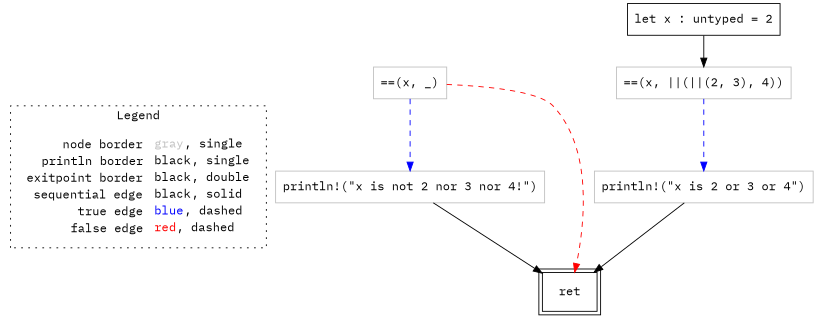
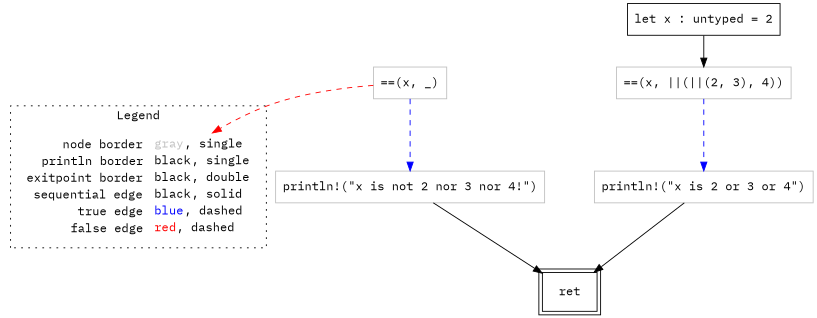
  digraph {
    fontname="IBM Plex Mono"
    node [fontname="IBM Plex Mono" shape=rect color=gray]
    edge [color=black fontname="IBM Plex Mono"]
    n1 [label=<<table border="0" cellpadding="2" cellspacing="0" cellborder="0"><tr><td align="right">node border&nbsp;</td><td align="left"><font color="gray">gray</font>, single</td></tr><tr><td align="right">println border&nbsp;</td><td align="left"><font color="black">black</font>, single</td></tr><tr><td align="right">exitpoint border&nbsp;</td><td align="left"><font color="black">black</font>, double</td></tr><tr><td align="right">sequential edge&nbsp;</td><td align="left"><font color="black">black</font>, solid</td></tr><tr><td align="right">true edge&nbsp;</td><td align="left"><font color="blue">blue</font>, dashed</td></tr><tr><td align="right">false edge&nbsp;</td><td align="left"><font color="red">red</font>, dashed</td></tr></table>> shape=plaintext color=""]
    n2 [color=black label=<let x : untyped = 2>]
    n3 [label=<==(x, ||(||(2, 3), 4))>]
    n4 [label=<println!(&quot;x is 2 or 3 or 4&quot;)>]
    n5 [label=<==(x, _)>]
    n6 [label=<println!(&quot;x is not 2 nor 3 nor 4!&quot;)>]
    n7 [color=black label=<ret> peripheries=2]
    subgraph cluster_1 {
      label=Legend
      style=dotted
      n1
    }
    n2 -> n3
    n3 -> n4 [color=blue style=dashed]
    n4 -> n7
    n5 -> n6 [color=blue style=dashed]
-   n5 -> n7 [color=red style=dashed]
+   n5 -> n1 [color=red style=dashed]
    n6 -> n7
  }
